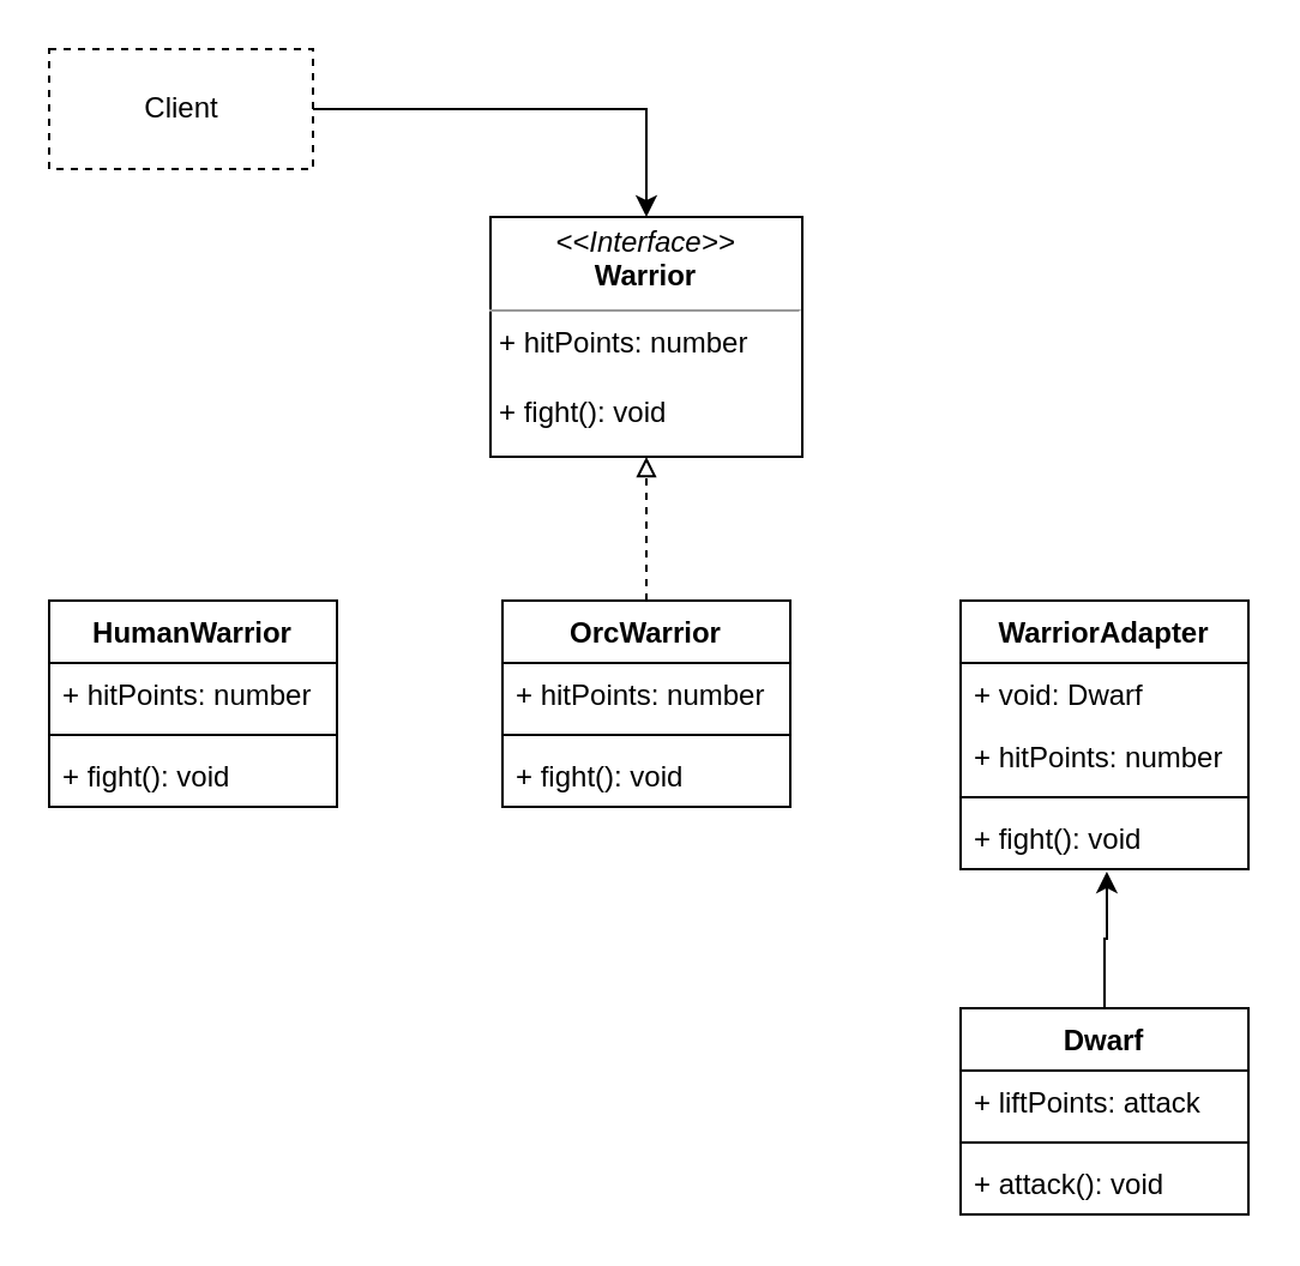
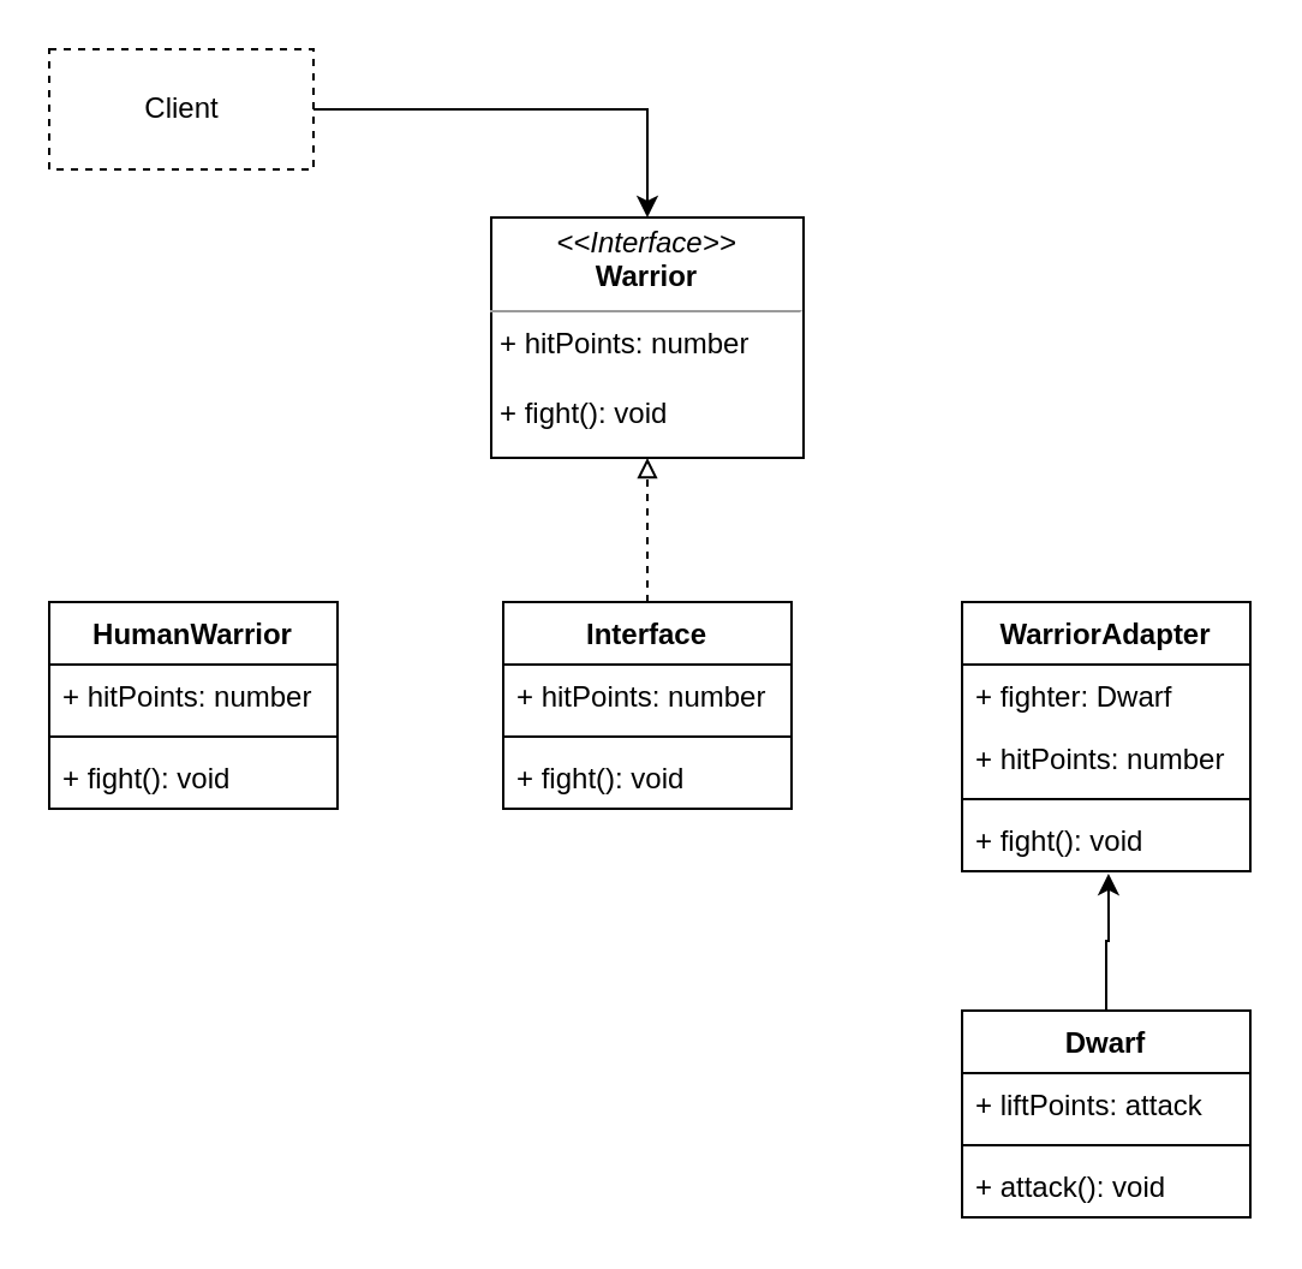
  <mxCell id="0" />
  <mxCell id="1" parent="0" />
  <mxCell id="2" value="&lt;p style=&quot;margin: 0px ; margin-top: 4px ; text-align: center&quot;&gt;&lt;i&gt;&amp;lt;&amp;lt;Interface&amp;gt;&amp;gt;&lt;/i&gt;&lt;br&gt;&lt;b&gt;Warrior&lt;/b&gt;&lt;/p&gt;&lt;hr size=&quot;1&quot;&gt;&lt;p style=&quot;margin: 0px ; margin-left: 4px&quot;&gt;+ hitPoints: number&lt;br&gt;&lt;/p&gt;&lt;p style=&quot;margin: 0px ; margin-left: 4px&quot;&gt;&lt;br&gt;&lt;/p&gt;&lt;p style=&quot;margin: 0px ; margin-left: 4px&quot;&gt;+ fight(): void&lt;/p&gt;" style="verticalAlign=top;align=left;overflow=fill;fontSize=12;fontFamily=Helvetica;html=1;" parent="1" vertex="1"><mxGeometry x="204" y="90" width="130" height="100" as="geometry" /></mxCell>
  <mxCell id="3" style="edgeStyle=orthogonalEdgeStyle;rounded=0;orthogonalLoop=1;jettySize=auto;html=1;exitX=1;exitY=0.5;exitDx=0;exitDy=0;entryX=0.5;entryY=0;entryDx=0;entryDy=0;" parent="1" source="4" target="2" edge="1"><mxGeometry relative="1" as="geometry" /></mxCell>
  <mxCell id="4" value="Client" style="html=1;dashed=1;" parent="1" vertex="1"><mxGeometry x="20" y="20" width="110" height="50" as="geometry" /></mxCell>
  <mxCell id="5" value="HumanWarrior" style="swimlane;fontStyle=1;align=center;verticalAlign=top;childLayout=stackLayout;horizontal=1;startSize=26;horizontalStack=0;resizeParent=1;resizeParentMax=0;resizeLast=0;collapsible=1;marginBottom=0;" parent="1" vertex="1"><mxGeometry x="20" y="250" width="120" height="86" as="geometry" /></mxCell>
  <mxCell id="6" value="+ hitPoints: number" style="text;strokeColor=none;fillColor=none;align=left;verticalAlign=top;spacingLeft=4;spacingRight=4;overflow=hidden;rotatable=0;points=[[0,0.5],[1,0.5]];portConstraint=eastwest;" parent="5" vertex="1"><mxGeometry y="26" width="120" height="26" as="geometry" /></mxCell>
  <mxCell id="7" value="" style="line;strokeWidth=1;fillColor=none;align=left;verticalAlign=middle;spacingTop=-1;spacingLeft=3;spacingRight=3;rotatable=0;labelPosition=right;points=[];portConstraint=eastwest;" parent="5" vertex="1"><mxGeometry y="52" width="120" height="8" as="geometry" /></mxCell>
  <mxCell id="8" value="+ fight(): void" style="text;strokeColor=none;fillColor=none;align=left;verticalAlign=top;spacingLeft=4;spacingRight=4;overflow=hidden;rotatable=0;points=[[0,0.5],[1,0.5]];portConstraint=eastwest;" parent="5" vertex="1"><mxGeometry y="60" width="120" height="26" as="geometry" /></mxCell>
  <mxCell id="9" style="edgeStyle=orthogonalEdgeStyle;rounded=0;orthogonalLoop=1;jettySize=auto;html=1;exitX=0.5;exitY=0;exitDx=0;exitDy=0;entryX=0.5;entryY=1;entryDx=0;entryDy=0;dashed=1;endArrow=block;endFill=0;" parent="1" source="10" target="2" edge="1"><mxGeometry relative="1" as="geometry" /></mxCell>
- <mxCell id="10" value="OrcWarrior" style="swimlane;fontStyle=1;align=center;verticalAlign=top;childLayout=stackLayout;horizontal=1;startSize=26;horizontalStack=0;resizeParent=1;resizeParentMax=0;resizeLast=0;collapsible=1;marginBottom=0;" parent="1" vertex="1"><mxGeometry x="209" y="250" width="120" height="86" as="geometry" /></mxCell>
+ <mxCell id="10" value="Interface" style="swimlane;fontStyle=1;align=center;verticalAlign=top;childLayout=stackLayout;horizontal=1;startSize=26;horizontalStack=0;resizeParent=1;resizeParentMax=0;resizeLast=0;collapsible=1;marginBottom=0;" parent="1" vertex="1"><mxGeometry x="209" y="250" width="120" height="86" as="geometry" /></mxCell>
  <mxCell id="11" value="+ hitPoints: number" style="text;strokeColor=none;fillColor=none;align=left;verticalAlign=top;spacingLeft=4;spacingRight=4;overflow=hidden;rotatable=0;points=[[0,0.5],[1,0.5]];portConstraint=eastwest;" parent="10" vertex="1"><mxGeometry y="26" width="120" height="26" as="geometry" /></mxCell>
  <mxCell id="12" value="" style="line;strokeWidth=1;fillColor=none;align=left;verticalAlign=middle;spacingTop=-1;spacingLeft=3;spacingRight=3;rotatable=0;labelPosition=right;points=[];portConstraint=eastwest;" parent="10" vertex="1"><mxGeometry y="52" width="120" height="8" as="geometry" /></mxCell>
  <mxCell id="13" value="+ fight(): void" style="text;strokeColor=none;fillColor=none;align=left;verticalAlign=top;spacingLeft=4;spacingRight=4;overflow=hidden;rotatable=0;points=[[0,0.5],[1,0.5]];portConstraint=eastwest;" parent="10" vertex="1"><mxGeometry y="60" width="120" height="26" as="geometry" /></mxCell>
  <mxCell id="14" style="edgeStyle=orthogonalEdgeStyle;rounded=0;orthogonalLoop=1;jettySize=auto;html=1;exitX=0.5;exitY=0;exitDx=0;exitDy=0;entryX=0.508;entryY=1.038;entryDx=0;entryDy=0;entryPerimeter=0;endArrow=classic;endFill=1;" edge="1" parent="1" source="15" target="23"><mxGeometry relative="1" as="geometry" /></mxCell>
  <mxCell id="15" value="Dwarf" style="swimlane;fontStyle=1;align=center;verticalAlign=top;childLayout=stackLayout;horizontal=1;startSize=26;horizontalStack=0;resizeParent=1;resizeParentMax=0;resizeLast=0;collapsible=1;marginBottom=0;" parent="1" vertex="1"><mxGeometry x="400" y="420" width="120" height="86" as="geometry" /></mxCell>
  <mxCell id="16" value="+ liftPoints: attack" style="text;strokeColor=none;fillColor=none;align=left;verticalAlign=top;spacingLeft=4;spacingRight=4;overflow=hidden;rotatable=0;points=[[0,0.5],[1,0.5]];portConstraint=eastwest;" parent="15" vertex="1"><mxGeometry y="26" width="120" height="26" as="geometry" /></mxCell>
  <mxCell id="17" value="" style="line;strokeWidth=1;fillColor=none;align=left;verticalAlign=middle;spacingTop=-1;spacingLeft=3;spacingRight=3;rotatable=0;labelPosition=right;points=[];portConstraint=eastwest;" parent="15" vertex="1"><mxGeometry y="52" width="120" height="8" as="geometry" /></mxCell>
  <mxCell id="18" value="+ attack(): void" style="text;strokeColor=none;fillColor=none;align=left;verticalAlign=top;spacingLeft=4;spacingRight=4;overflow=hidden;rotatable=0;points=[[0,0.5],[1,0.5]];portConstraint=eastwest;" parent="15" vertex="1"><mxGeometry y="60" width="120" height="26" as="geometry" /></mxCell>
  <mxCell id="19" value="WarriorAdapter" style="swimlane;fontStyle=1;align=center;verticalAlign=top;childLayout=stackLayout;horizontal=1;startSize=26;horizontalStack=0;resizeParent=1;resizeParentMax=0;resizeLast=0;collapsible=1;marginBottom=0;" parent="1" vertex="1"><mxGeometry x="400" y="250" width="120" height="112" as="geometry" /></mxCell>
- <mxCell id="20" value="+ void: Dwarf" style="text;strokeColor=none;fillColor=none;align=left;verticalAlign=top;spacingLeft=4;spacingRight=4;overflow=hidden;rotatable=0;points=[[0,0.5],[1,0.5]];portConstraint=eastwest;" parent="19" vertex="1"><mxGeometry y="26" width="120" height="26" as="geometry" /></mxCell>
+ <mxCell id="20" value="+ fighter: Dwarf" style="text;strokeColor=none;fillColor=none;align=left;verticalAlign=top;spacingLeft=4;spacingRight=4;overflow=hidden;rotatable=0;points=[[0,0.5],[1,0.5]];portConstraint=eastwest;" parent="19" vertex="1"><mxGeometry y="26" width="120" height="26" as="geometry" /></mxCell>
  <mxCell id="21" value="+ hitPoints: number" style="text;strokeColor=none;fillColor=none;align=left;verticalAlign=top;spacingLeft=4;spacingRight=4;overflow=hidden;rotatable=0;points=[[0,0.5],[1,0.5]];portConstraint=eastwest;" parent="19" vertex="1"><mxGeometry y="52" width="120" height="26" as="geometry" /></mxCell>
  <mxCell id="22" value="" style="line;strokeWidth=1;fillColor=none;align=left;verticalAlign=middle;spacingTop=-1;spacingLeft=3;spacingRight=3;rotatable=0;labelPosition=right;points=[];portConstraint=eastwest;" parent="19" vertex="1"><mxGeometry y="78" width="120" height="8" as="geometry" /></mxCell>
  <mxCell id="23" value="+ fight(): void" style="text;strokeColor=none;fillColor=none;align=left;verticalAlign=top;spacingLeft=4;spacingRight=4;overflow=hidden;rotatable=0;points=[[0,0.5],[1,0.5]];portConstraint=eastwest;" parent="19" vertex="1"><mxGeometry y="86" width="120" height="26" as="geometry" /></mxCell>
